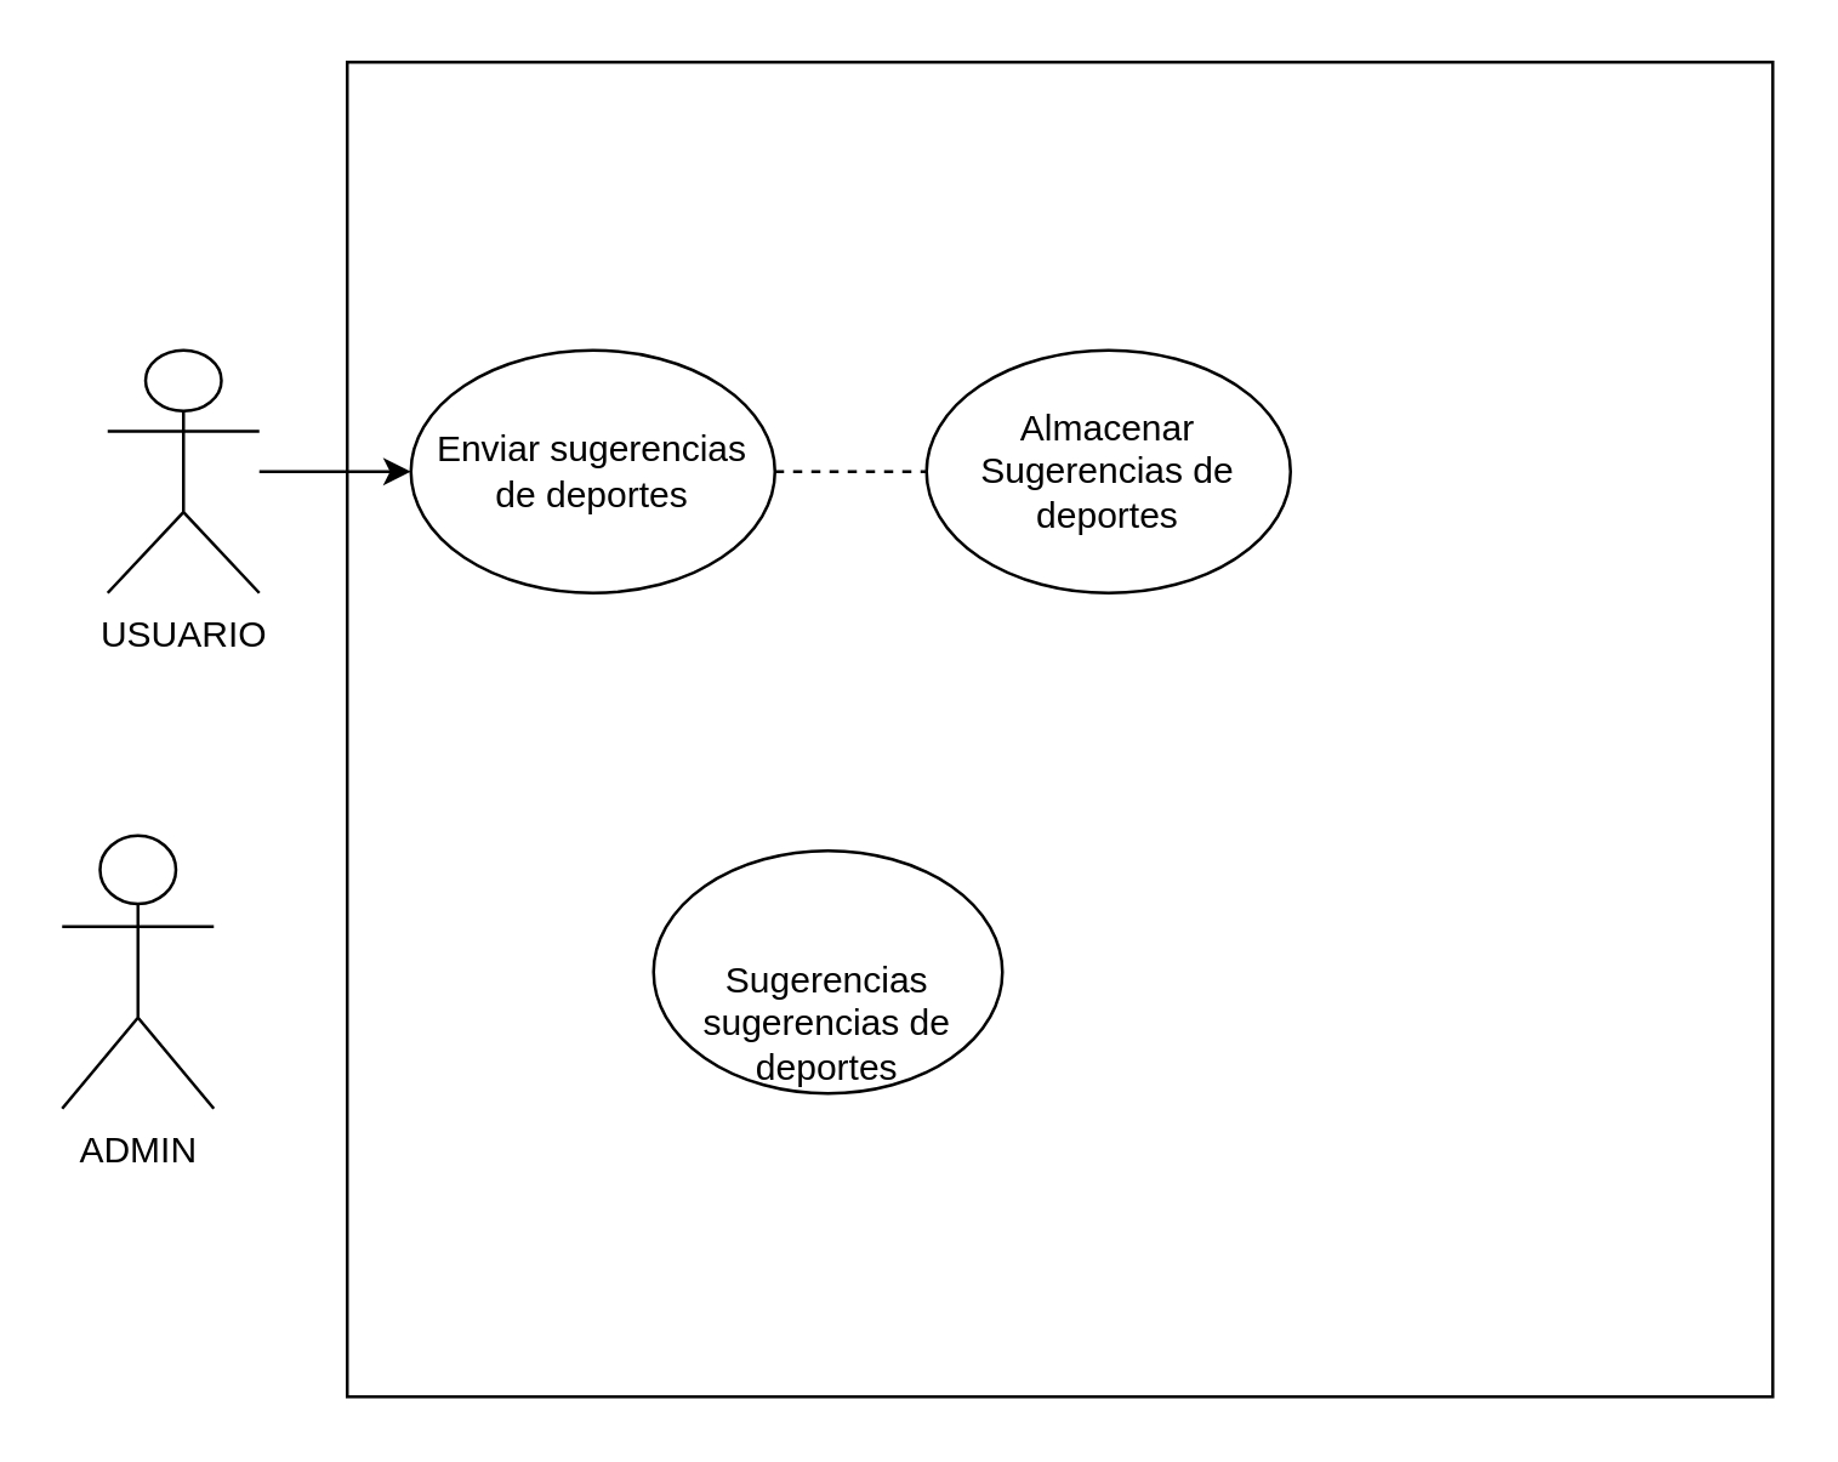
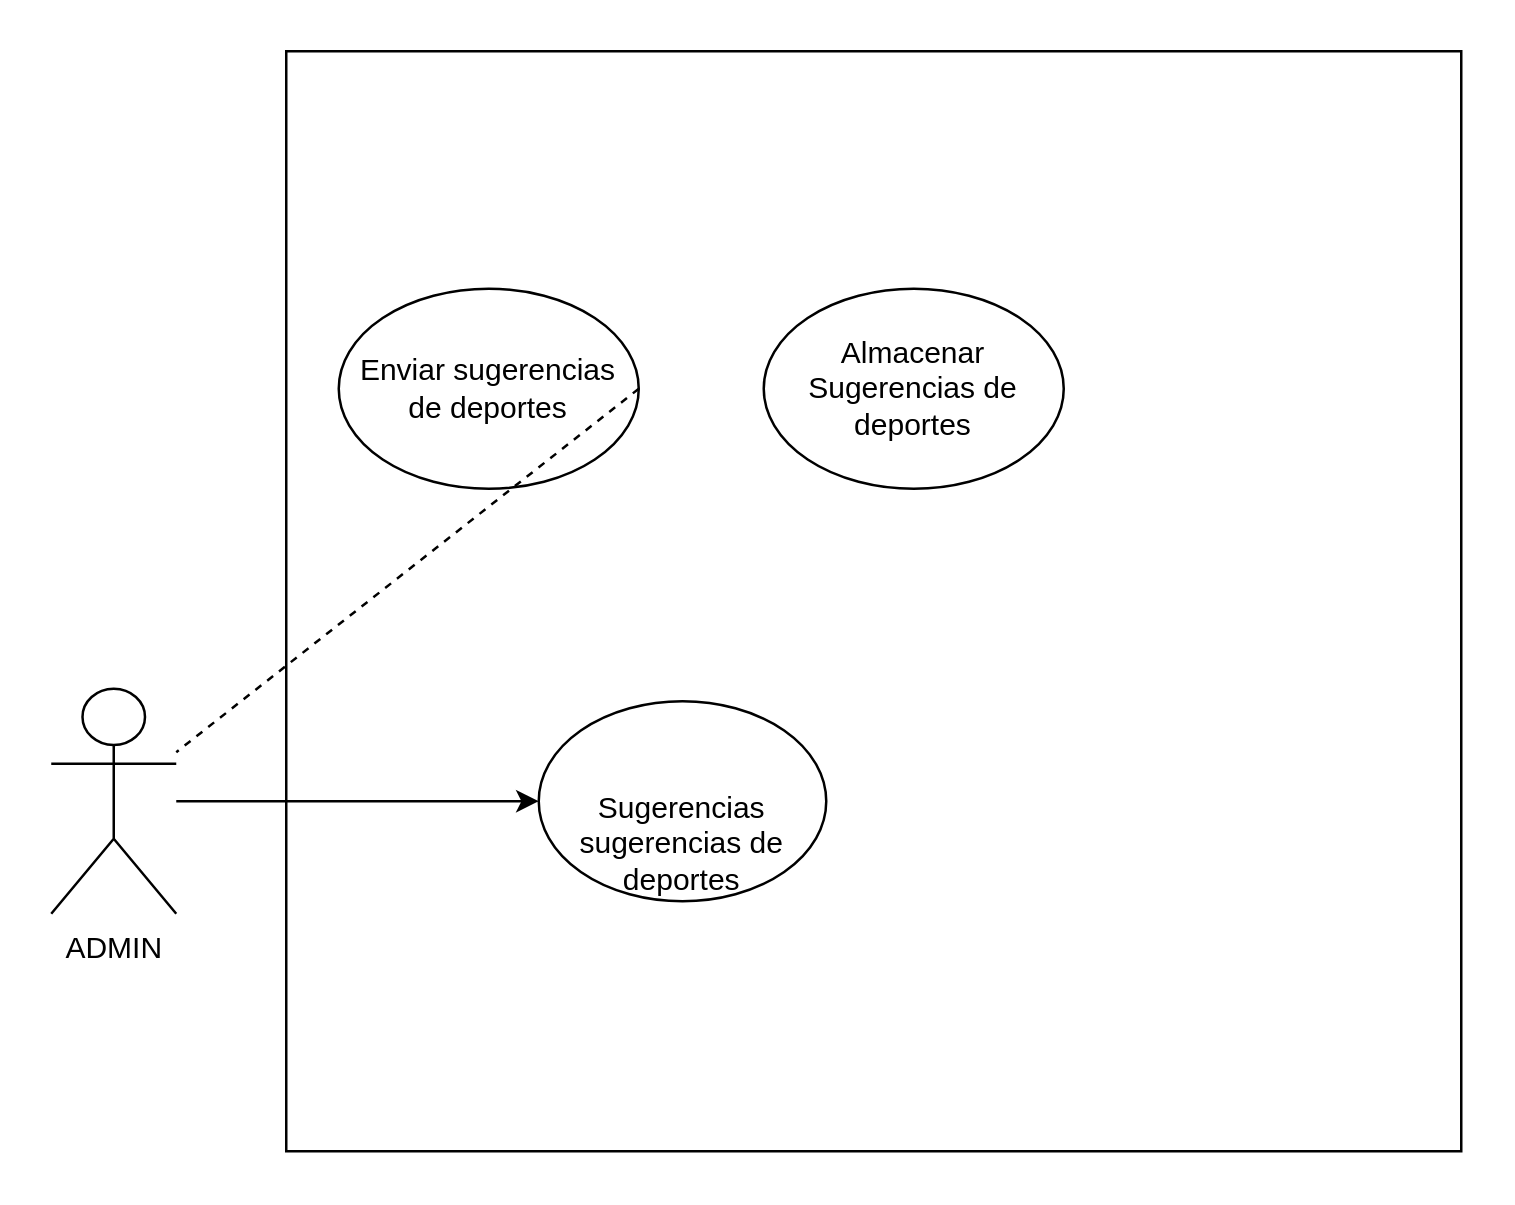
  <mxCell id="0" />
  <mxCell id="1" parent="0" />
  <mxCell id="2" value="" style="rounded=0;whiteSpace=wrap;html=1;" vertex="1" parent="1"><mxGeometry x="114" y="20" width="470" height="440" as="geometry" /></mxCell>
- <mxCell id="3" value="USUARIO&lt;div&gt;&lt;br&gt;&lt;/div&gt;" style="shape=umlActor;verticalLabelPosition=bottom;verticalAlign=top;html=1;outlineConnect=0;" vertex="1" parent="1"><mxGeometry x="35" y="115" width="50" height="80" as="geometry" /></mxCell>
- <mxCell id="4" value="" style="endArrow=classic;html=1;rounded=0;entryX=0;entryY=0.5;entryDx=0;entryDy=0;" edge="1" parent="1" source="3" target="5"><mxGeometry width="50" height="50" relative="1" as="geometry"><mxPoint x="115" y="185" as="sourcePoint" /><mxPoint x="165" y="155" as="targetPoint" /></mxGeometry></mxCell>
  <mxCell id="5" value="&lt;div&gt;&lt;br&gt;&lt;/div&gt;Enviar sugerencias de deportes&lt;div&gt;&lt;br&gt;&lt;/div&gt;" style="ellipse;whiteSpace=wrap;html=1;" vertex="1" parent="1"><mxGeometry x="135" y="115" width="120" height="80" as="geometry" /></mxCell>
  <mxCell id="6" value="Almacenar Sugerencias de deportes" style="ellipse;whiteSpace=wrap;html=1;" vertex="1" parent="1"><mxGeometry x="305" y="115" width="120" height="80" as="geometry" /></mxCell>
- <mxCell id="7" value="" style="endArrow=none;dashed=1;html=1;rounded=0;exitX=1;exitY=0.5;exitDx=0;exitDy=0;entryX=0;entryY=0.5;entryDx=0;entryDy=0;" edge="1" parent="1" source="5" target="6"><mxGeometry width="50" height="50" relative="1" as="geometry"><mxPoint x="275" y="235" as="sourcePoint" /><mxPoint x="325" y="185" as="targetPoint" /></mxGeometry></mxCell>
+ <mxCell id="7" value="" style="endArrow=none;dashed=1;html=1;rounded=0;exitX=1;exitY=0.5;exitDx=0;exitDy=0;" edge="1" parent="1" source="5" target="9"><mxGeometry width="50" height="50" relative="1" as="geometry"><mxPoint x="275" y="235" as="sourcePoint" /><mxPoint x="325" y="185" as="targetPoint" /></mxGeometry></mxCell>
+ <mxCell id="8" value="" style="edgeStyle=orthogonalEdgeStyle;rounded=0;orthogonalLoop=1;jettySize=auto;html=1;" edge="1" parent="1" source="9" target="10"><mxGeometry relative="1" as="geometry" /></mxCell>
  <mxCell id="9" value="ADMIN" style="shape=umlActor;verticalLabelPosition=bottom;verticalAlign=top;html=1;outlineConnect=0;" vertex="1" parent="1"><mxGeometry x="20" y="275" width="50" height="90" as="geometry" /></mxCell>
  <mxCell id="10" value="&lt;div&gt;&lt;br&gt;&lt;/div&gt;&lt;div&gt;&lt;br&gt;&lt;/div&gt;Sugerencias sugerencias de deportes" style="ellipse;whiteSpace=wrap;html=1;verticalAlign=top;" vertex="1" parent="1"><mxGeometry x="215" y="280" width="115" height="80" as="geometry" /></mxCell>
